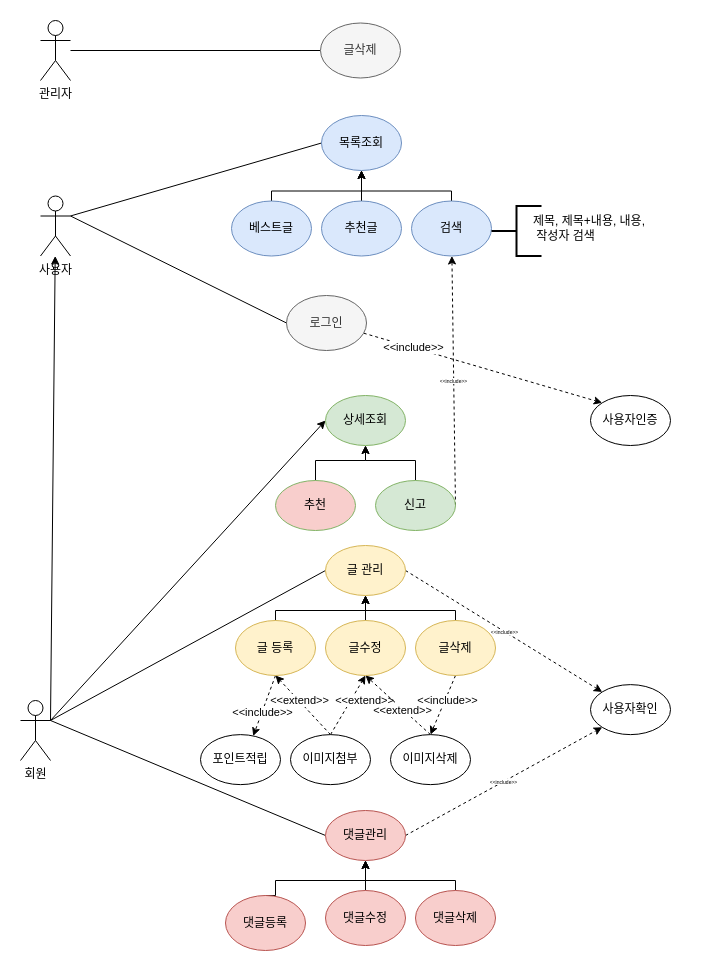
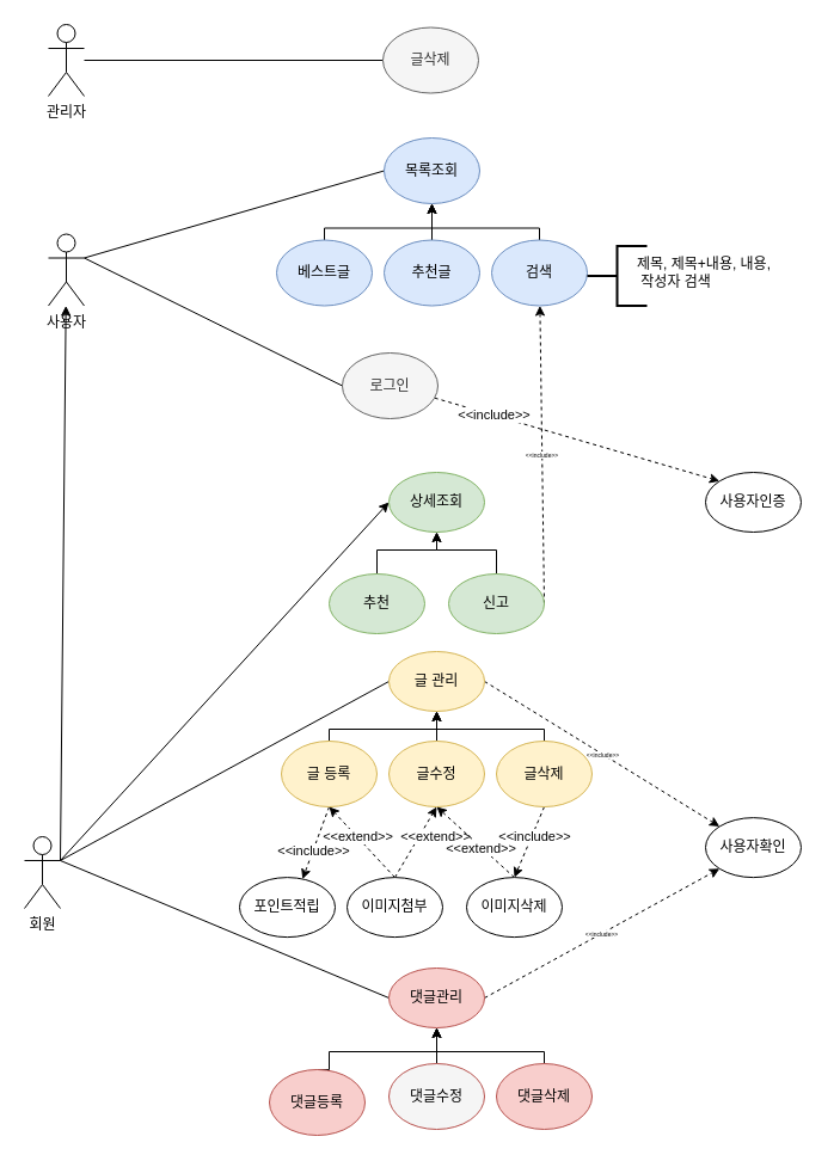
  <mxCell id="0" />
  <mxCell id="1" parent="0" />
  <mxCell id="2" style="edgeStyle=none;rounded=0;orthogonalLoop=1;jettySize=auto;html=1;entryX=0;entryY=0.5;entryDx=0;entryDy=0;fontSize=5;startArrow=none;startFill=0;endArrow=none;endFill=0;strokeWidth=1;verticalAlign=middle;" edge="1" parent="1" source="3" target="49"><mxGeometry relative="1" as="geometry" /></mxCell>
  <mxCell id="3" value="관리자" style="shape=umlActor;verticalLabelPosition=bottom;verticalAlign=top;html=1;outlineConnect=0;" vertex="1" parent="1"><mxGeometry x="40" y="20" width="30" height="60" as="geometry" /></mxCell>
  <mxCell id="4" value="" style="rounded=0;orthogonalLoop=1;jettySize=auto;html=1;exitX=1;exitY=0.333;exitDx=0;exitDy=0;exitPerimeter=0;" edge="1" parent="1" source="11" target="7"><mxGeometry relative="1" as="geometry"><mxPoint x="-5" y="635" as="sourcePoint" /><mxPoint x="-5" y="455" as="targetPoint" /></mxGeometry></mxCell>
  <mxCell id="5" style="edgeStyle=none;rounded=0;orthogonalLoop=1;jettySize=auto;html=1;exitX=1;exitY=0.333;exitDx=0;exitDy=0;exitPerimeter=0;entryX=0;entryY=0.5;entryDx=0;entryDy=0;fontSize=11;endArrow=none;endFill=0;strokeColor=#000000;startArrow=none;startFill=0;" edge="1" parent="1" source="7" target="12"><mxGeometry relative="1" as="geometry" /></mxCell>
  <mxCell id="6" style="edgeStyle=none;rounded=0;orthogonalLoop=1;jettySize=auto;html=1;exitX=1;exitY=0.333;exitDx=0;exitDy=0;exitPerimeter=0;entryX=0;entryY=0.5;entryDx=0;entryDy=0;fontSize=5;startArrow=none;startFill=0;endArrow=none;endFill=0;strokeWidth=1;verticalAlign=middle;" edge="1" parent="1" source="7" target="24"><mxGeometry relative="1" as="geometry" /></mxCell>
  <mxCell id="7" value="사용자" style="shape=umlActor;verticalLabelPosition=bottom;verticalAlign=top;html=1;outlineConnect=0;" vertex="1" parent="1"><mxGeometry x="40" y="195.5" width="30" height="60" as="geometry" /></mxCell>
  <mxCell id="8" style="rounded=0;orthogonalLoop=1;jettySize=auto;html=1;exitX=1;exitY=0.333;exitDx=0;exitDy=0;exitPerimeter=0;entryX=0;entryY=0.5;entryDx=0;entryDy=0;fontSize=11;startArrow=none;startFill=0;endArrow=none;endFill=0;strokeColor=#000000;elbow=vertical;" edge="1" parent="1" source="11" target="19"><mxGeometry relative="1" as="geometry" /></mxCell>
  <mxCell id="9" style="rounded=0;orthogonalLoop=1;jettySize=auto;html=1;exitX=1;exitY=0.333;exitDx=0;exitDy=0;exitPerimeter=0;entryX=0;entryY=0.5;entryDx=0;entryDy=0;fontSize=11;startArrow=none;startFill=0;endArrow=none;endFill=0;strokeColor=#000000;" edge="1" parent="1" source="11" target="42"><mxGeometry relative="1" as="geometry"><mxPoint x="325" y="820" as="targetPoint" /></mxGeometry></mxCell>
  <mxCell id="10" style="rounded=0;orthogonalLoop=1;jettySize=auto;html=1;exitX=1;exitY=0.333;exitDx=0;exitDy=0;exitPerimeter=0;entryX=0;entryY=0.5;entryDx=0;entryDy=0;fontSize=5;startArrow=none;startFill=0;endArrow=classic;endFill=1;strokeWidth=1;verticalAlign=middle;" edge="1" parent="1" source="11" target="17"><mxGeometry relative="1" as="geometry" /></mxCell>
  <mxCell id="11" value="회원" style="shape=umlActor;verticalLabelPosition=bottom;verticalAlign=top;html=1;outlineConnect=0;" vertex="1" parent="1"><mxGeometry x="20" y="700" width="30" height="60" as="geometry" /></mxCell>
  <mxCell id="12" value="목록조회" style="ellipse;whiteSpace=wrap;html=1;fillColor=#dae8fc;strokeColor=#6c8ebf;" vertex="1" parent="1"><mxGeometry x="321" y="115" width="80" height="55" as="geometry" /></mxCell>
  <mxCell id="13" style="edgeStyle=orthogonalEdgeStyle;rounded=0;orthogonalLoop=1;jettySize=auto;html=1;exitX=0.5;exitY=0;exitDx=0;exitDy=0;entryX=0.5;entryY=1;entryDx=0;entryDy=0;fontSize=5;startArrow=none;startFill=0;endArrow=classic;endFill=1;strokeWidth=1;verticalAlign=middle;" edge="1" parent="1" source="14" target="12"><mxGeometry relative="1" as="geometry"><Array as="points"><mxPoint x="271" y="190.5" /><mxPoint x="361" y="190.5" /></Array></mxGeometry></mxCell>
  <mxCell id="14" value="베스트글" style="ellipse;whiteSpace=wrap;html=1;fillColor=#dae8fc;strokeColor=#6c8ebf;" vertex="1" parent="1"><mxGeometry x="231" y="200.5" width="80" height="55" as="geometry" /></mxCell>
  <mxCell id="15" style="edgeStyle=orthogonalEdgeStyle;rounded=0;orthogonalLoop=1;jettySize=auto;html=1;exitX=0.5;exitY=0;exitDx=0;exitDy=0;entryX=0.5;entryY=1;entryDx=0;entryDy=0;fontSize=5;startArrow=none;startFill=0;endArrow=classic;endFill=1;strokeWidth=1;verticalAlign=middle;" edge="1" parent="1" source="16" target="12"><mxGeometry relative="1" as="geometry" /></mxCell>
  <mxCell id="16" value="추천글" style="ellipse;whiteSpace=wrap;html=1;fillColor=#dae8fc;strokeColor=#6c8ebf;" vertex="1" parent="1"><mxGeometry x="321" y="200.5" width="80" height="55" as="geometry" /></mxCell>
  <mxCell id="17" value="상세조회" style="ellipse;whiteSpace=wrap;html=1;fillColor=#d5e8d4;strokeColor=#82b366;" vertex="1" parent="1"><mxGeometry x="325" y="395" width="80" height="50" as="geometry" /></mxCell>
  <mxCell id="18" value="&amp;lt;&amp;lt;include&amp;gt;&amp;gt;" style="edgeStyle=none;rounded=0;orthogonalLoop=1;jettySize=auto;html=1;exitX=1;exitY=0.5;exitDx=0;exitDy=0;entryX=0;entryY=0;entryDx=0;entryDy=0;dashed=1;fontSize=5;startArrow=none;startFill=0;endArrow=classic;endFill=1;strokeWidth=1;verticalAlign=middle;" edge="1" parent="1" source="19" target="50"><mxGeometry relative="1" as="geometry" /></mxCell>
  <mxCell id="19" value="글 관리" style="ellipse;whiteSpace=wrap;html=1;fillColor=#fff2cc;strokeColor=#d6b656;" vertex="1" parent="1"><mxGeometry x="325" y="545" width="80" height="50" as="geometry" /></mxCell>
  <mxCell id="20" style="edgeStyle=orthogonalEdgeStyle;rounded=0;orthogonalLoop=1;jettySize=auto;html=1;exitX=0.5;exitY=0;exitDx=0;exitDy=0;fontSize=5;startArrow=none;startFill=0;endArrow=classic;endFill=1;strokeWidth=1;verticalAlign=middle;entryX=0.5;entryY=1;entryDx=0;entryDy=0;" edge="1" parent="1" source="22" target="17"><mxGeometry relative="1" as="geometry"><mxPoint x="365" y="460" as="targetPoint" /></mxGeometry></mxCell>
  <mxCell id="21" value="&amp;lt;&amp;lt;include&amp;gt;&amp;gt;" style="edgeStyle=none;rounded=0;orthogonalLoop=1;jettySize=auto;html=1;exitX=1;exitY=0.5;exitDx=0;exitDy=0;fontSize=5;startArrow=none;startFill=0;endArrow=classic;endFill=1;strokeWidth=1;verticalAlign=middle;dashed=1;" edge="1" parent="1" source="22" target="29"><mxGeometry relative="1" as="geometry" /></mxCell>
  <mxCell id="22" value="신고" style="ellipse;whiteSpace=wrap;html=1;fillColor=#d5e8d4;strokeColor=#82b366;" vertex="1" parent="1"><mxGeometry x="375" y="480" width="80" height="50" as="geometry" /></mxCell>
  <mxCell id="23" value="&amp;lt;&amp;lt;include&amp;gt;&amp;gt;" style="rounded=0;orthogonalLoop=1;jettySize=auto;html=1;exitX=0.965;exitY=0.685;exitDx=0;exitDy=0;entryX=0;entryY=0;entryDx=0;entryDy=0;fontSize=11;startArrow=none;startFill=0;endArrow=classic;endFill=1;strokeColor=#000000;dashed=1;exitPerimeter=0;" edge="1" parent="1" source="24" target="27"><mxGeometry x="-0.583" relative="1" as="geometry"><mxPoint x="934" y="385" as="targetPoint" /><mxPoint as="offset" /></mxGeometry></mxCell>
  <mxCell id="24" value="&lt;p&gt;로그인&lt;/p&gt;" style="ellipse;whiteSpace=wrap;html=1;fillColor=#f5f5f5;strokeColor=#666666;fontColor=#333333;" vertex="1" parent="1"><mxGeometry x="286" y="295" width="80" height="55" as="geometry" /></mxCell>
  <mxCell id="25" style="edgeStyle=orthogonalEdgeStyle;rounded=0;orthogonalLoop=1;jettySize=auto;html=1;exitX=0.5;exitY=0;exitDx=0;exitDy=0;entryX=0.5;entryY=1;entryDx=0;entryDy=0;fontSize=5;startArrow=none;startFill=0;endArrow=classic;endFill=1;strokeWidth=1;verticalAlign=middle;" edge="1" parent="1" source="26" target="17"><mxGeometry relative="1" as="geometry" /></mxCell>
- <mxCell id="26" value="추천" style="ellipse;whiteSpace=wrap;html=1;fillColor=#f8cecc;strokeColor=#82b366;" vertex="1" parent="1"><mxGeometry x="275" y="480" width="80" height="50" as="geometry" /></mxCell>
+ <mxCell id="26" value="추천" style="ellipse;whiteSpace=wrap;html=1;fillColor=#d5e8d4;strokeColor=#82b366;" vertex="1" parent="1"><mxGeometry x="275" y="480" width="80" height="50" as="geometry" /></mxCell>
  <mxCell id="27" value="&lt;p&gt;사용자인증&lt;/p&gt;" style="ellipse;whiteSpace=wrap;html=1;" vertex="1" parent="1"><mxGeometry x="590" y="395" width="80" height="50" as="geometry" /></mxCell>
  <mxCell id="28" style="edgeStyle=orthogonalEdgeStyle;rounded=0;orthogonalLoop=1;jettySize=auto;html=1;exitX=0.5;exitY=0;exitDx=0;exitDy=0;entryX=0.5;entryY=1;entryDx=0;entryDy=0;fontSize=5;startArrow=none;startFill=0;endArrow=classic;endFill=1;strokeWidth=1;verticalAlign=middle;" edge="1" parent="1" source="29" target="12"><mxGeometry relative="1" as="geometry"><Array as="points"><mxPoint x="451" y="190.5" /><mxPoint x="361" y="190.5" /></Array></mxGeometry></mxCell>
  <mxCell id="29" value="검색" style="ellipse;whiteSpace=wrap;html=1;fillColor=#dae8fc;strokeColor=#6c8ebf;" vertex="1" parent="1"><mxGeometry x="411" y="200.5" width="80" height="55" as="geometry" /></mxCell>
  <mxCell id="30" value="" style="strokeWidth=2;html=1;shape=mxgraph.flowchart.annotation_2;align=left;labelPosition=right;pointerEvents=1;" vertex="1" parent="1"><mxGeometry x="491" y="205.5" width="50" height="50" as="geometry" /></mxCell>
  <mxCell id="31" value="제목, 제목+내용, 내용,&lt;br&gt;&amp;nbsp;작성자 검색" style="text;html=1;strokeColor=none;fillColor=none;align=left;verticalAlign=middle;whiteSpace=wrap;rounded=0;" vertex="1" parent="1"><mxGeometry x="531" y="213" width="150" height="30" as="geometry" /></mxCell>
  <mxCell id="32" style="edgeStyle=orthogonalEdgeStyle;rounded=0;orthogonalLoop=1;jettySize=auto;html=1;exitX=0.5;exitY=0;exitDx=0;exitDy=0;entryX=0.5;entryY=1;entryDx=0;entryDy=0;fontSize=5;startArrow=none;startFill=0;endArrow=classic;endFill=1;strokeWidth=1;verticalAlign=middle;" edge="1" parent="1" source="35" target="19"><mxGeometry relative="1" as="geometry"><mxPoint x="365" y="580" as="targetPoint" /><Array as="points"><mxPoint x="275" y="610" /><mxPoint x="365" y="610" /></Array></mxGeometry></mxCell>
  <mxCell id="33" style="rounded=0;orthogonalLoop=1;jettySize=auto;html=1;exitX=0.5;exitY=1;exitDx=0;exitDy=0;entryX=0.659;entryY=0.027;entryDx=0;entryDy=0;entryPerimeter=0;dashed=1;" edge="1" parent="1" source="35" target="59"><mxGeometry relative="1" as="geometry" /></mxCell>
  <mxCell id="34" value="&amp;lt;&amp;lt;include&amp;gt;&amp;gt;" style="edgeLabel;html=1;align=center;verticalAlign=middle;resizable=0;points=[];" vertex="1" connectable="0" parent="33"><mxGeometry x="0.218" relative="1" as="geometry"><mxPoint as="offset" /></mxGeometry></mxCell>
  <mxCell id="35" value="글 등록" style="ellipse;whiteSpace=wrap;html=1;fillColor=#fff2cc;strokeColor=#d6b656;" vertex="1" parent="1"><mxGeometry x="235" y="620" width="80" height="55" as="geometry" /></mxCell>
  <mxCell id="36" style="edgeStyle=orthogonalEdgeStyle;rounded=0;orthogonalLoop=1;jettySize=auto;html=1;exitX=0.5;exitY=0;exitDx=0;exitDy=0;entryX=0.5;entryY=1;entryDx=0;entryDy=0;fontSize=5;startArrow=none;startFill=0;endArrow=classic;endFill=1;strokeWidth=1;verticalAlign=middle;" edge="1" parent="1" source="37" target="19"><mxGeometry relative="1" as="geometry"><mxPoint x="365" y="580" as="targetPoint" /></mxGeometry></mxCell>
  <mxCell id="37" value="글수정" style="ellipse;whiteSpace=wrap;html=1;fillColor=#fff2cc;strokeColor=#d6b656;" vertex="1" parent="1"><mxGeometry x="325" y="620" width="80" height="55" as="geometry" /></mxCell>
  <mxCell id="38" style="edgeStyle=orthogonalEdgeStyle;rounded=0;orthogonalLoop=1;jettySize=auto;html=1;exitX=0.5;exitY=0;exitDx=0;exitDy=0;entryX=0.5;entryY=1;entryDx=0;entryDy=0;fontSize=5;startArrow=none;startFill=0;endArrow=classic;endFill=1;strokeWidth=1;verticalAlign=middle;" edge="1" parent="1" source="40" target="19"><mxGeometry relative="1" as="geometry"><mxPoint x="365" y="580" as="targetPoint" /><Array as="points"><mxPoint x="455" y="610" /><mxPoint x="365" y="610" /></Array></mxGeometry></mxCell>
  <mxCell id="39" value="&amp;lt;&amp;lt;include&amp;gt;&amp;gt;" style="edgeStyle=none;rounded=0;orthogonalLoop=1;jettySize=auto;html=1;exitX=0.5;exitY=1;exitDx=0;exitDy=0;entryX=0.5;entryY=0;entryDx=0;entryDy=0;dashed=1;" edge="1" parent="1" source="40" target="58"><mxGeometry x="-0.184" y="2" relative="1" as="geometry"><mxPoint as="offset" /></mxGeometry></mxCell>
  <mxCell id="40" value="글삭제" style="ellipse;whiteSpace=wrap;html=1;fillColor=#fff2cc;strokeColor=#d6b656;" vertex="1" parent="1"><mxGeometry x="415" y="620" width="80" height="55" as="geometry" /></mxCell>
  <mxCell id="41" value="&amp;lt;&amp;lt;include&amp;gt;&amp;gt;" style="edgeStyle=none;rounded=0;orthogonalLoop=1;jettySize=auto;html=1;exitX=1;exitY=0.5;exitDx=0;exitDy=0;entryX=0;entryY=1;entryDx=0;entryDy=0;dashed=1;fontSize=5;startArrow=none;startFill=0;endArrow=classic;endFill=1;strokeWidth=1;verticalAlign=middle;" edge="1" parent="1" source="42" target="50"><mxGeometry relative="1" as="geometry" /></mxCell>
  <mxCell id="42" value="댓글관리" style="ellipse;whiteSpace=wrap;html=1;fillColor=#f8cecc;strokeColor=#b85450;" vertex="1" parent="1"><mxGeometry x="325" y="810" width="80" height="50" as="geometry" /></mxCell>
  <mxCell id="43" style="edgeStyle=orthogonalEdgeStyle;rounded=0;orthogonalLoop=1;jettySize=auto;html=1;exitX=0.5;exitY=0;exitDx=0;exitDy=0;entryX=0.5;entryY=1;entryDx=0;entryDy=0;fontSize=5;startArrow=none;startFill=0;endArrow=classic;endFill=1;strokeWidth=1;verticalAlign=middle;" edge="1" parent="1" source="44" target="42"><mxGeometry relative="1" as="geometry"><mxPoint x="365" y="850" as="targetPoint" /><Array as="points"><mxPoint x="275" y="880" /><mxPoint x="365" y="880" /></Array></mxGeometry></mxCell>
  <mxCell id="44" value="댓글등록" style="ellipse;whiteSpace=wrap;html=1;fillColor=#f8cecc;strokeColor=#b85450;" vertex="1" parent="1"><mxGeometry x="225" y="895" width="80" height="55" as="geometry" /></mxCell>
  <mxCell id="45" style="edgeStyle=orthogonalEdgeStyle;rounded=0;orthogonalLoop=1;jettySize=auto;html=1;exitX=0.5;exitY=0;exitDx=0;exitDy=0;entryX=0.5;entryY=1;entryDx=0;entryDy=0;fontSize=5;startArrow=none;startFill=0;endArrow=classic;endFill=1;strokeWidth=1;verticalAlign=middle;" edge="1" parent="1" source="46" target="42"><mxGeometry relative="1" as="geometry"><mxPoint x="365" y="850" as="targetPoint" /></mxGeometry></mxCell>
- <mxCell id="46" value="댓글수정" style="ellipse;whiteSpace=wrap;html=1;fillColor=#f8cecc;strokeColor=#b85450;" vertex="1" parent="1"><mxGeometry x="325" y="890" width="80" height="55" as="geometry" /></mxCell>
+ <mxCell id="46" value="댓글수정" style="ellipse;whiteSpace=wrap;html=1;fillColor=#f5f5f5;strokeColor=#b85450;" vertex="1" parent="1"><mxGeometry x="325" y="890" width="80" height="55" as="geometry" /></mxCell>
  <mxCell id="47" style="edgeStyle=orthogonalEdgeStyle;rounded=0;orthogonalLoop=1;jettySize=auto;html=1;exitX=0.5;exitY=0;exitDx=0;exitDy=0;entryX=0.5;entryY=1;entryDx=0;entryDy=0;fontSize=5;startArrow=none;startFill=0;endArrow=classic;endFill=1;strokeWidth=1;verticalAlign=middle;" edge="1" parent="1" source="48" target="42"><mxGeometry relative="1" as="geometry"><mxPoint x="365" y="850" as="targetPoint" /><Array as="points"><mxPoint x="455" y="880" /><mxPoint x="365" y="880" /></Array></mxGeometry></mxCell>
  <mxCell id="48" value="댓글삭제" style="ellipse;whiteSpace=wrap;html=1;fillColor=#f8cecc;strokeColor=#b85450;" vertex="1" parent="1"><mxGeometry x="415" y="890" width="80" height="55" as="geometry" /></mxCell>
  <mxCell id="49" value="글삭제" style="ellipse;whiteSpace=wrap;html=1;fillColor=#f5f5f5;strokeColor=#666666;fontColor=#333333;" vertex="1" parent="1"><mxGeometry x="320" y="22.5" width="80" height="55" as="geometry" /></mxCell>
  <mxCell id="50" value="사용자확인" style="ellipse;whiteSpace=wrap;html=1;" vertex="1" parent="1"><mxGeometry x="590" y="684.12" width="80" height="50" as="geometry" /></mxCell>
  <mxCell id="51" style="edgeStyle=none;rounded=0;orthogonalLoop=1;jettySize=auto;html=1;exitX=0.5;exitY=0;exitDx=0;exitDy=0;entryX=0.5;entryY=1;entryDx=0;entryDy=0;dashed=1;" edge="1" parent="1" source="55" target="35"><mxGeometry relative="1" as="geometry" /></mxCell>
  <mxCell id="52" value="&amp;lt;&amp;lt;extend&amp;gt;&amp;gt;" style="edgeLabel;html=1;align=center;verticalAlign=middle;resizable=0;points=[];" vertex="1" connectable="0" parent="51"><mxGeometry x="-0.116" relative="1" as="geometry"><mxPoint x="-7" y="-8" as="offset" /></mxGeometry></mxCell>
  <mxCell id="53" style="edgeStyle=none;rounded=0;orthogonalLoop=1;jettySize=auto;html=1;exitX=0.5;exitY=0;exitDx=0;exitDy=0;entryX=0.5;entryY=1;entryDx=0;entryDy=0;dashed=1;" edge="1" parent="1" source="55" target="37"><mxGeometry relative="1" as="geometry" /></mxCell>
  <mxCell id="54" value="&amp;lt;&amp;lt;extend&amp;gt;&amp;gt;" style="edgeLabel;html=1;align=center;verticalAlign=middle;resizable=0;points=[];" vertex="1" connectable="0" parent="53"><mxGeometry x="-0.243" relative="1" as="geometry"><mxPoint x="20" y="-12" as="offset" /></mxGeometry></mxCell>
  <mxCell id="55" value="&lt;p&gt;이미지첨부&lt;/p&gt;" style="ellipse;whiteSpace=wrap;html=1;" vertex="1" parent="1"><mxGeometry x="290" y="734.12" width="80" height="50" as="geometry" /></mxCell>
  <mxCell id="56" style="edgeStyle=none;rounded=0;orthogonalLoop=1;jettySize=auto;html=1;exitX=0.5;exitY=0;exitDx=0;exitDy=0;entryX=0.5;entryY=1;entryDx=0;entryDy=0;dashed=1;" edge="1" parent="1" source="58" target="37"><mxGeometry relative="1" as="geometry" /></mxCell>
  <mxCell id="57" value="&amp;lt;&amp;lt;extend&amp;gt;&amp;gt;" style="edgeLabel;html=1;align=center;verticalAlign=middle;resizable=0;points=[];" vertex="1" connectable="0" parent="56"><mxGeometry x="-0.165" y="1" relative="1" as="geometry"><mxPoint as="offset" /></mxGeometry></mxCell>
  <mxCell id="58" value="&lt;p&gt;이미지삭제&lt;/p&gt;" style="ellipse;whiteSpace=wrap;html=1;" vertex="1" parent="1"><mxGeometry x="390" y="734.12" width="80" height="50" as="geometry" /></mxCell>
  <mxCell id="59" value="&lt;p&gt;포인트적립&lt;/p&gt;" style="ellipse;whiteSpace=wrap;html=1;" vertex="1" parent="1"><mxGeometry x="200" y="734.12" width="80" height="50" as="geometry" /></mxCell>
